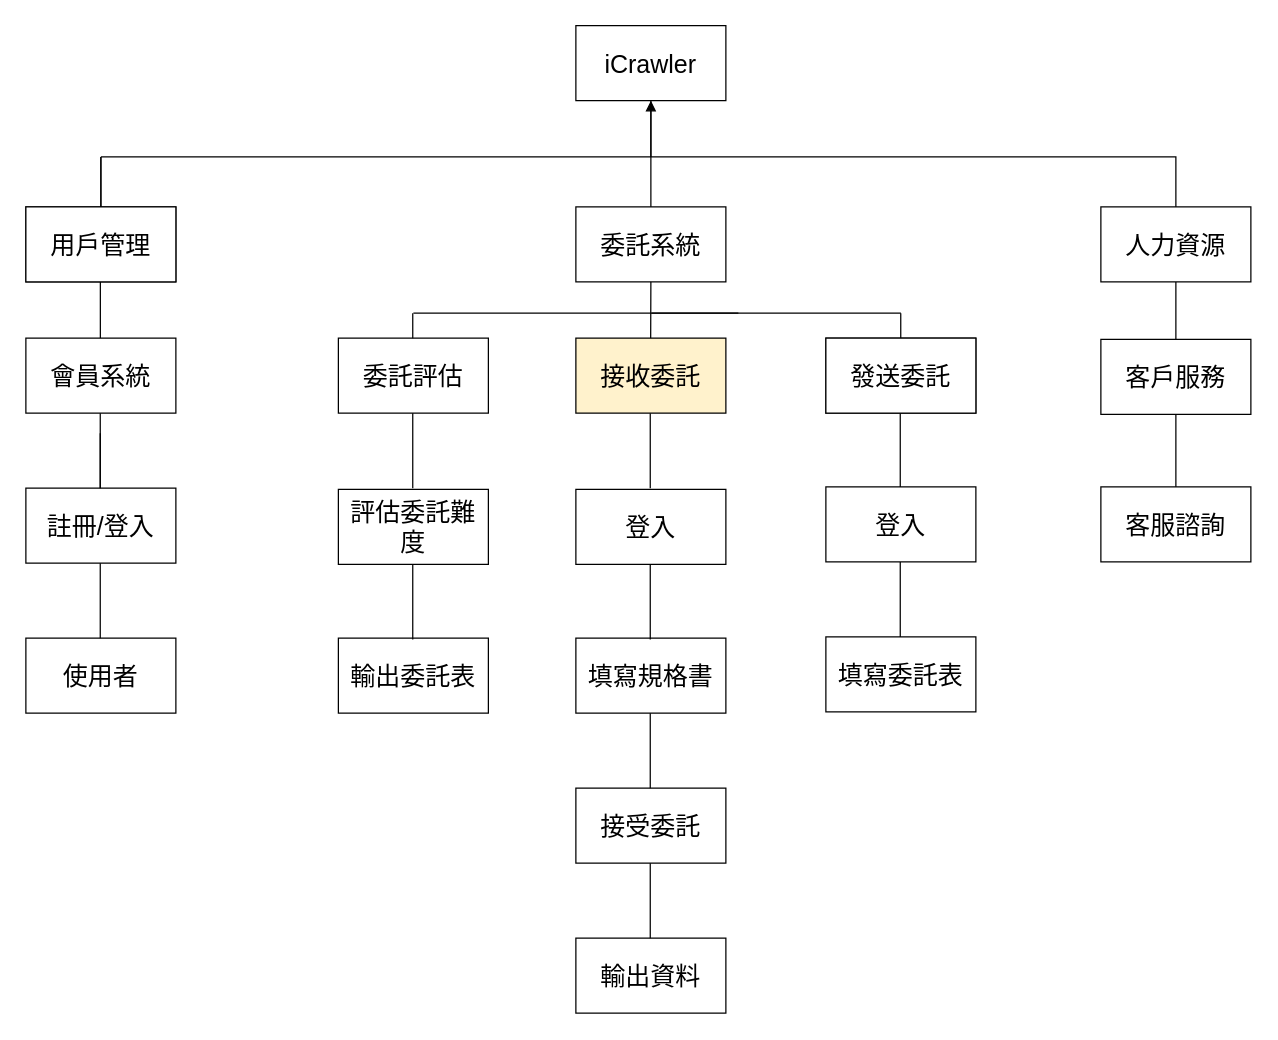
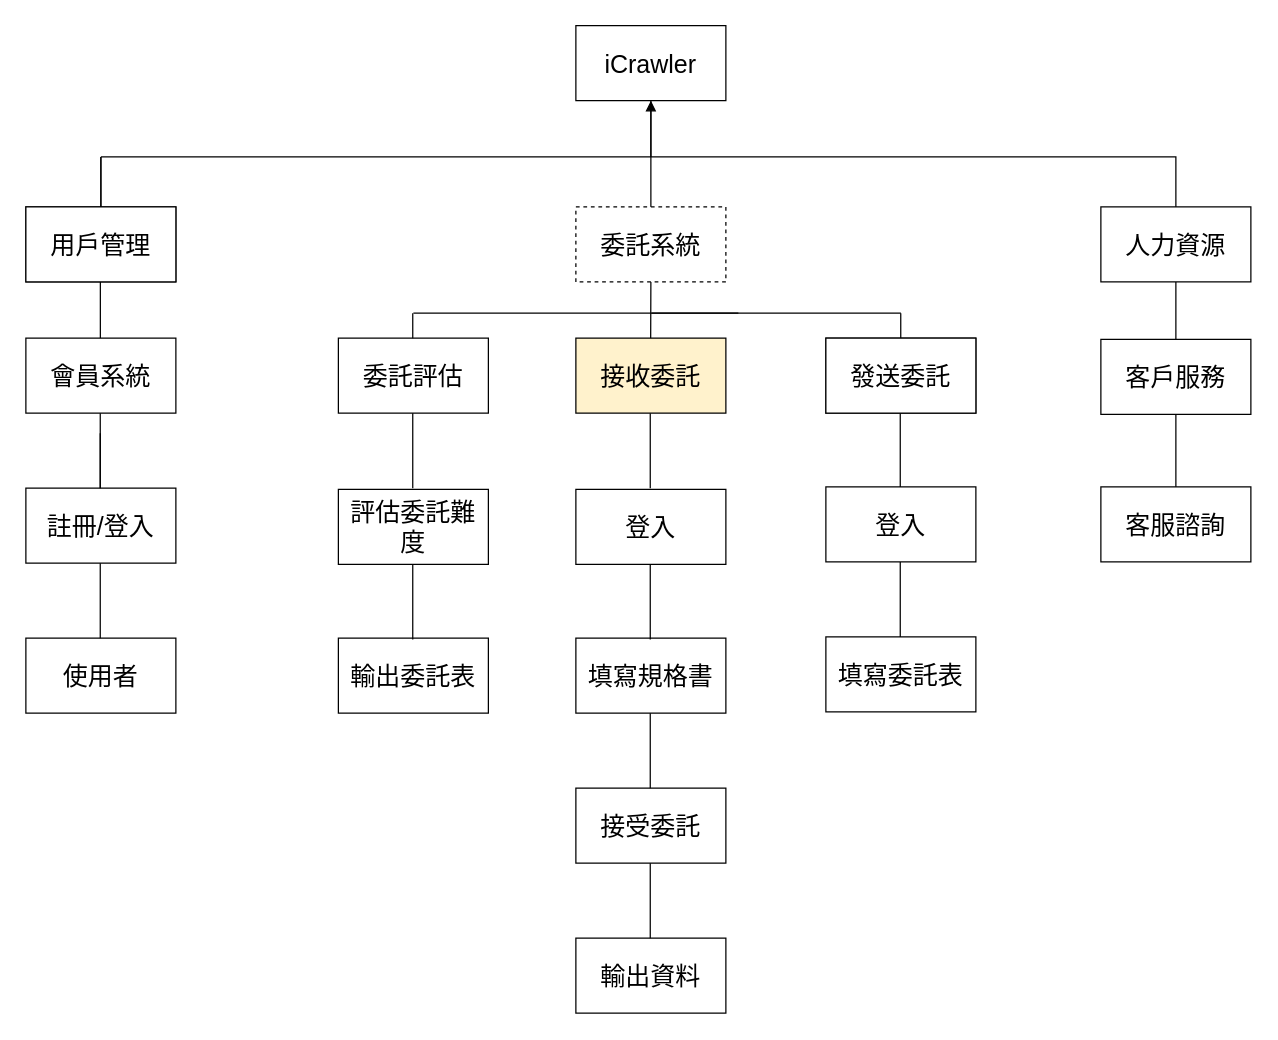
  <mxCell id="0" />
  <mxCell id="1" parent="0" />
  <mxCell id="2" value="" style="endArrow=none;html=1;rounded=0;" edge="1" parent="1"><mxGeometry width="50" height="50" relative="1" as="geometry"><mxPoint x="940" y="419" as="sourcePoint" /><mxPoint x="940" y="320" as="targetPoint" /><Array as="points"><mxPoint x="940" y="409" /></Array></mxGeometry></mxCell>
  <mxCell id="3" value="" style="endArrow=none;html=1;rounded=0;entryX=0.5;entryY=1;entryDx=0;entryDy=0;fontSize=20;" edge="1" parent="1"><mxGeometry width="50" height="50" relative="1" as="geometry"><mxPoint x="520" y="125" as="sourcePoint" /><mxPoint x="520" y="25" as="targetPoint" /></mxGeometry></mxCell>
  <mxCell id="4" value="" style="endArrow=none;html=1;rounded=0;fontSize=20;entryX=0.5;entryY=0;entryDx=0;entryDy=0;" edge="1" parent="1" target="30"><mxGeometry width="50" height="50" relative="1" as="geometry"><mxPoint x="80" y="125" as="sourcePoint" /><mxPoint x="1130" y="120" as="targetPoint" /><Array as="points"><mxPoint x="210" y="125" /><mxPoint x="940" y="125" /></Array></mxGeometry></mxCell>
  <mxCell id="5" value="用戶管理" style="rounded=0;whiteSpace=wrap;html=1;fontSize=20;" vertex="1" parent="1"><mxGeometry x="20" y="165" width="120" height="60" as="geometry" /></mxCell>
  <mxCell id="6" value="" style="endArrow=none;html=1;rounded=0;exitX=0.5;exitY=0;exitDx=0;exitDy=0;fontSize=20;" edge="1" parent="1" source="5"><mxGeometry width="50" height="50" relative="1" as="geometry"><mxPoint x="370" y="315" as="sourcePoint" /><mxPoint x="80" y="125" as="targetPoint" /><Array as="points"><mxPoint x="80" y="145" /></Array></mxGeometry></mxCell>
  <mxCell id="7" value="" style="endArrow=none;html=1;rounded=0;entryX=0.5;entryY=1;entryDx=0;entryDy=0;fontSize=20;" edge="1" parent="1"><mxGeometry width="50" height="50" relative="1" as="geometry"><mxPoint x="79.5" y="406" as="sourcePoint" /><mxPoint x="79.5" y="346" as="targetPoint" /></mxGeometry></mxCell>
  <mxCell id="8" value="使用者" style="rounded=0;whiteSpace=wrap;html=1;fontSize=20;" vertex="1" parent="1"><mxGeometry x="20" y="510" width="120" height="60" as="geometry" /></mxCell>
  <mxCell id="9" value="" style="endArrow=none;html=1;rounded=1;fontSize=20;" edge="1" parent="1"><mxGeometry width="50" height="50" relative="1" as="geometry"><mxPoint x="520.5" y="250" as="sourcePoint" /><mxPoint x="720" y="250" as="targetPoint" /></mxGeometry></mxCell>
  <mxCell id="10" value="" style="endArrow=none;html=1;rounded=0;entryX=0.5;entryY=1;entryDx=0;entryDy=0;fontSize=20;" edge="1" parent="1"><mxGeometry width="50" height="50" relative="1" as="geometry"><mxPoint x="79.58" y="285" as="sourcePoint" /><mxPoint x="79.58" y="225" as="targetPoint" /></mxGeometry></mxCell>
  <mxCell id="11" value="工具" style="rounded=0;whiteSpace=wrap;html=1;fontSize=20;" vertex="1" parent="1"><mxGeometry x="660" y="270" width="120" height="60" as="geometry" /></mxCell>
  <mxCell id="12" value="iCrawler" style="rounded=0;whiteSpace=wrap;html=1;fontSize=20;" vertex="1" parent="1"><mxGeometry x="460" y="20" width="120" height="60" as="geometry" /></mxCell>
  <mxCell id="13" value="" style="endArrow=block;html=1;rounded=0;entryX=0.5;entryY=1;entryDx=0;entryDy=0;fontSize=20;exitX=0.5;exitY=0;exitDx=0;exitDy=0;" edge="1" parent="1" source="15" target="12"><mxGeometry width="50" height="50" relative="1" as="geometry"><mxPoint x="520" y="125" as="sourcePoint" /><mxPoint x="180" y="165" as="targetPoint" /></mxGeometry></mxCell>
  <mxCell id="14" value="用戶管理" style="rounded=0;whiteSpace=wrap;html=1;fontSize=20;" vertex="1" parent="1"><mxGeometry x="20" y="165" width="120" height="60" as="geometry" /></mxCell>
- <mxCell id="15" value="委託系統" style="rounded=0;whiteSpace=wrap;html=1;fontSize=20;" vertex="1" parent="1"><mxGeometry x="460" y="165" width="120" height="60" as="geometry" /></mxCell>
+ <mxCell id="15" value="委託系統" style="rounded=0;whiteSpace=wrap;html=1;fontSize=20;dashed=1;" vertex="1" parent="1"><mxGeometry x="460" y="165" width="120" height="60" as="geometry" /></mxCell>
  <mxCell id="16" value="註冊/登入" style="rounded=0;whiteSpace=wrap;html=1;fontSize=20;" vertex="1" parent="1"><mxGeometry x="20" y="390" width="120" height="60" as="geometry" /></mxCell>
  <mxCell id="17" value="" style="endArrow=none;html=1;rounded=0;exitX=0.5;exitY=0;exitDx=0;exitDy=0;fontSize=20;" edge="1" parent="1" source="14"><mxGeometry width="50" height="50" relative="1" as="geometry"><mxPoint x="370" y="315" as="sourcePoint" /><mxPoint x="80" y="125" as="targetPoint" /><Array as="points"><mxPoint x="80" y="145" /></Array></mxGeometry></mxCell>
  <mxCell id="18" value="會員系統" style="rounded=0;whiteSpace=wrap;html=1;fontSize=20;" vertex="1" parent="1"><mxGeometry x="20" y="270" width="120" height="60" as="geometry" /></mxCell>
  <mxCell id="19" value="" style="endArrow=none;html=1;rounded=0;entryX=0.5;entryY=1;entryDx=0;entryDy=0;fontSize=20;" edge="1" parent="1"><mxGeometry width="50" height="50" relative="1" as="geometry"><mxPoint x="79.5" y="390" as="sourcePoint" /><mxPoint x="79.5" y="330" as="targetPoint" /></mxGeometry></mxCell>
  <mxCell id="20" value="填寫規格書" style="rounded=0;whiteSpace=wrap;html=1;fontSize=20;" vertex="1" parent="1"><mxGeometry x="460" y="510" width="120" height="60" as="geometry" /></mxCell>
  <mxCell id="21" value="填寫委託表" style="rounded=0;whiteSpace=wrap;html=1;fontSize=20;" vertex="1" parent="1"><mxGeometry x="660" y="509" width="120" height="60" as="geometry" /></mxCell>
  <mxCell id="22" value="" style="endArrow=none;html=1;rounded=0;fontSize=20;" edge="1" parent="1"><mxGeometry width="50" height="50" relative="1" as="geometry"><mxPoint x="719.9" y="290" as="sourcePoint" /><mxPoint x="719.9" y="250" as="targetPoint" /><Array as="points"><mxPoint x="719.9" y="280" /></Array></mxGeometry></mxCell>
  <mxCell id="23" value="登入" style="rounded=0;whiteSpace=wrap;html=1;fontSize=20;" vertex="1" parent="1"><mxGeometry x="660" y="389" width="120" height="60" as="geometry" /></mxCell>
  <mxCell id="24" value="登入" style="rounded=0;whiteSpace=wrap;html=1;fontSize=20;" vertex="1" parent="1"><mxGeometry x="460" y="391" width="120" height="60" as="geometry" /></mxCell>
  <mxCell id="25" value="接受委託" style="rounded=0;whiteSpace=wrap;html=1;fontSize=20;" vertex="1" parent="1"><mxGeometry x="460" y="630" width="120" height="60" as="geometry" /></mxCell>
  <mxCell id="26" value="輸出資料" style="rounded=0;whiteSpace=wrap;html=1;fontSize=20;" vertex="1" parent="1"><mxGeometry x="460" y="750" width="120" height="60" as="geometry" /></mxCell>
  <mxCell id="27" value="委託評估" style="rounded=0;whiteSpace=wrap;html=1;fontSize=20;" vertex="1" parent="1"><mxGeometry x="270" y="270" width="120" height="60" as="geometry" /></mxCell>
  <mxCell id="28" value="評估委託難度" style="rounded=0;whiteSpace=wrap;html=1;fontSize=20;" vertex="1" parent="1"><mxGeometry x="270" y="391" width="120" height="60" as="geometry" /></mxCell>
  <mxCell id="29" value="輸出委託表" style="rounded=0;whiteSpace=wrap;html=1;fontSize=20;" vertex="1" parent="1"><mxGeometry x="270" y="510" width="120" height="60" as="geometry" /></mxCell>
  <mxCell id="30" value="人力資源" style="rounded=0;whiteSpace=wrap;html=1;fontSize=20;container=0;" vertex="1" parent="1"><mxGeometry x="880" y="165" width="120" height="60" as="geometry" /></mxCell>
  <mxCell id="31" value="客戶服務" style="rounded=0;whiteSpace=wrap;html=1;rotation=0;fontSize=20;container=0;" vertex="1" parent="1"><mxGeometry x="880" y="271" width="120" height="60" as="geometry" /></mxCell>
  <mxCell id="32" value="" style="endArrow=none;html=1;rounded=0;entryX=0.5;entryY=1;entryDx=0;entryDy=0;fontSize=20;exitX=0.5;exitY=0;exitDx=0;exitDy=0;" edge="1" parent="1" source="31" target="30"><mxGeometry width="50" height="50" relative="1" as="geometry"><mxPoint x="970" y="254" as="sourcePoint" /><mxPoint x="1010" y="274" as="targetPoint" /></mxGeometry></mxCell>
  <mxCell id="33" value="" style="endArrow=none;html=1;rounded=0;" edge="1" parent="1"><mxGeometry width="50" height="50" relative="1" as="geometry"><mxPoint x="590" y="250" as="sourcePoint" /><mxPoint x="330" y="250" as="targetPoint" /><Array as="points"><mxPoint x="590" y="250" /></Array></mxGeometry></mxCell>
  <mxCell id="34" value="" style="endArrow=none;html=1;rounded=0;entryX=0.5;entryY=1;entryDx=0;entryDy=0;fontSize=20;" edge="1" parent="1"><mxGeometry width="50" height="50" relative="1" as="geometry"><mxPoint x="329.5" y="270" as="sourcePoint" /><mxPoint x="329.5" y="250" as="targetPoint" /></mxGeometry></mxCell>
  <mxCell id="35" value="" style="endArrow=none;html=1;rounded=0;entryX=0.5;entryY=1;entryDx=0;entryDy=0;fontSize=20;" edge="1" parent="1"><mxGeometry width="50" height="50" relative="1" as="geometry"><mxPoint x="329.5" y="390" as="sourcePoint" /><mxPoint x="329.5" y="330" as="targetPoint" /></mxGeometry></mxCell>
  <mxCell id="36" value="" style="endArrow=none;html=1;rounded=0;entryX=0.5;entryY=1;entryDx=0;entryDy=0;fontSize=20;" edge="1" parent="1"><mxGeometry width="50" height="50" relative="1" as="geometry"><mxPoint x="329.5" y="511" as="sourcePoint" /><mxPoint x="329.5" y="451" as="targetPoint" /></mxGeometry></mxCell>
  <mxCell id="37" value="" style="endArrow=none;html=1;rounded=0;entryX=0.5;entryY=1;entryDx=0;entryDy=0;fontSize=20;" edge="1" parent="1"><mxGeometry width="50" height="50" relative="1" as="geometry"><mxPoint x="79.5" y="510" as="sourcePoint" /><mxPoint x="79.5" y="450" as="targetPoint" /></mxGeometry></mxCell>
  <mxCell id="38" value="" style="endArrow=none;html=1;rounded=0;entryX=0.5;entryY=1;entryDx=0;entryDy=0;fontSize=20;" edge="1" parent="1"><mxGeometry width="50" height="50" relative="1" as="geometry"><mxPoint x="519.5" y="390" as="sourcePoint" /><mxPoint x="519.5" y="330" as="targetPoint" /></mxGeometry></mxCell>
  <mxCell id="39" value="" style="endArrow=none;html=1;rounded=0;entryX=0.5;entryY=1;entryDx=0;entryDy=0;fontSize=20;" edge="1" parent="1"><mxGeometry width="50" height="50" relative="1" as="geometry"><mxPoint x="519.5" y="511" as="sourcePoint" /><mxPoint x="519.5" y="451" as="targetPoint" /></mxGeometry></mxCell>
  <mxCell id="40" value="" style="endArrow=none;html=1;rounded=0;entryX=0.5;entryY=1;entryDx=0;entryDy=0;fontSize=20;" edge="1" parent="1"><mxGeometry width="50" height="50" relative="1" as="geometry"><mxPoint x="519.5" y="630" as="sourcePoint" /><mxPoint x="519.5" y="570" as="targetPoint" /></mxGeometry></mxCell>
  <mxCell id="41" value="" style="endArrow=none;html=1;rounded=0;entryX=0.5;entryY=1;entryDx=0;entryDy=0;fontSize=20;" edge="1" parent="1"><mxGeometry width="50" height="50" relative="1" as="geometry"><mxPoint x="519.5" y="750" as="sourcePoint" /><mxPoint x="519.5" y="690" as="targetPoint" /></mxGeometry></mxCell>
  <mxCell id="42" value="" style="endArrow=none;html=1;rounded=0;entryX=0.5;entryY=1;entryDx=0;entryDy=0;fontSize=20;" edge="1" parent="1"><mxGeometry width="50" height="50" relative="1" as="geometry"><mxPoint x="719.5" y="389" as="sourcePoint" /><mxPoint x="719.5" y="329" as="targetPoint" /></mxGeometry></mxCell>
  <mxCell id="43" value="" style="endArrow=none;html=1;rounded=0;entryX=0.5;entryY=1;entryDx=0;entryDy=0;fontSize=20;" edge="1" parent="1"><mxGeometry width="50" height="50" relative="1" as="geometry"><mxPoint x="719.5" y="509" as="sourcePoint" /><mxPoint x="719.5" y="449" as="targetPoint" /></mxGeometry></mxCell>
  <mxCell id="44" value="" style="endArrow=none;html=1;rounded=0;fontSize=20;entryX=0.5;entryY=1;entryDx=0;entryDy=0;" edge="1" parent="1" target="15"><mxGeometry width="50" height="50" relative="1" as="geometry"><mxPoint x="519.8" y="291" as="sourcePoint" /><mxPoint x="519.8" y="251" as="targetPoint" /><Array as="points"><mxPoint x="519.8" y="281" /></Array></mxGeometry></mxCell>
  <mxCell id="45" value="接收委託" style="rounded=0;whiteSpace=wrap;html=1;fontSize=20;fillColor=#fff2cc;" vertex="1" parent="1"><mxGeometry x="460" y="270" width="120" height="60" as="geometry" /></mxCell>
  <mxCell id="46" value="發送委託" style="rounded=0;whiteSpace=wrap;html=1;fontSize=20;" vertex="1" parent="1"><mxGeometry x="660" y="270" width="120" height="60" as="geometry" /></mxCell>
  <mxCell id="47" value="客服諮詢" style="rounded=0;whiteSpace=wrap;html=1;fontSize=20;container=0;" vertex="1" parent="1"><mxGeometry x="880" y="389" width="120" height="60" as="geometry" /></mxCell>
